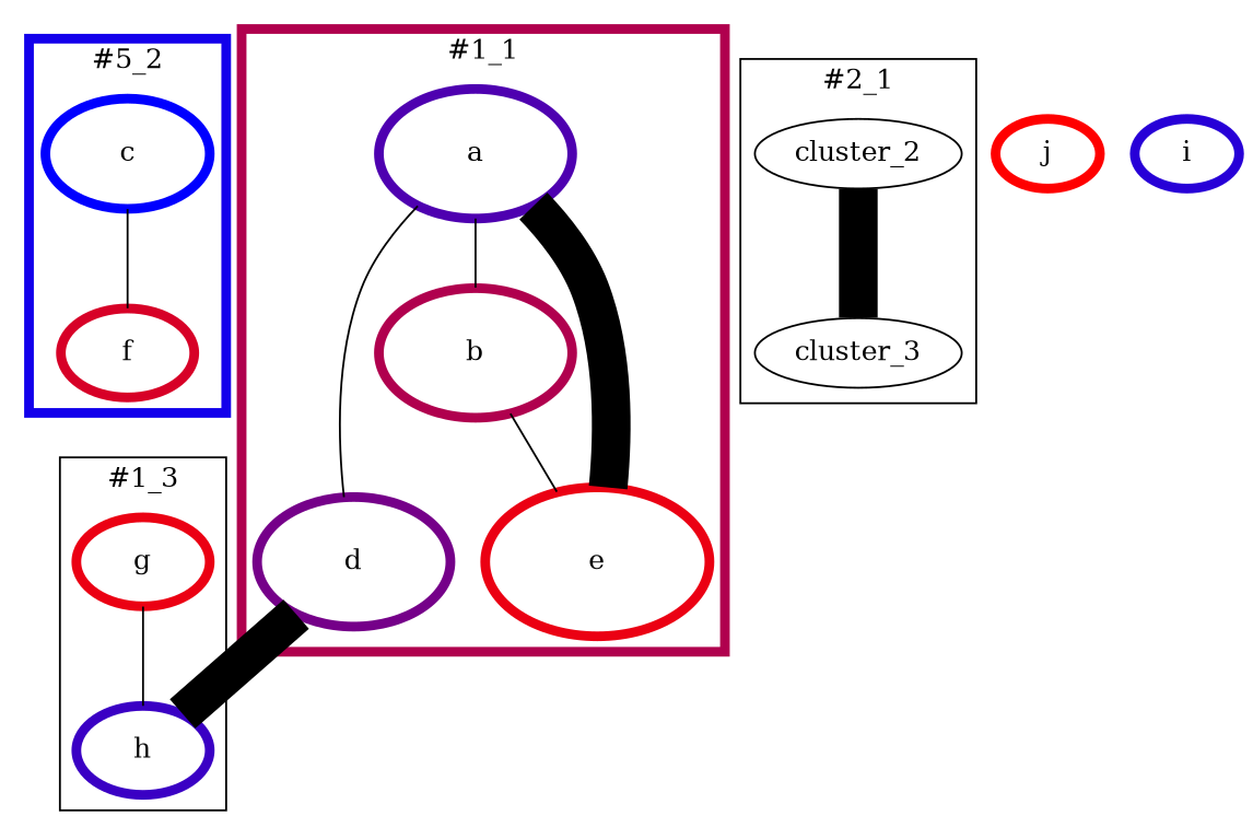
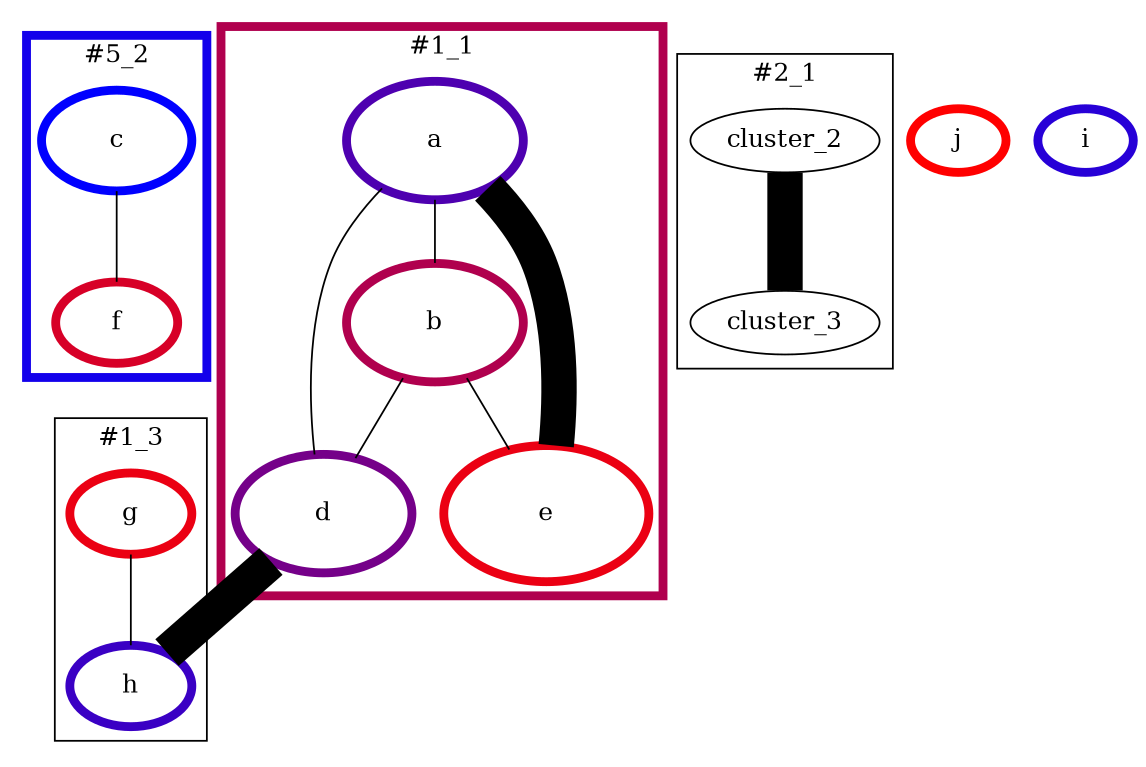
  digraph {
    node [style="setlinewidth(5)"]
    edge [dir=none style="setlinewidth(1)"]
    n1 [color="#0000ff" height=0.7857142855 label=c width=1.17857142825]
    n2 [color="#d70027" height=0.642857143 label=f width=0.9642857144999999]
    n3 [color="#eb0013" height=0.642857143 label=g width=0.9642857144999999]
    n4 [color="#3a00c4" height=0.642857143 label=h width=0.9642857144999999]
    n5 [color="#4e00b0" height=0.9285714285 label=a width=1.39285714275]
    n6 [color="#b0004e" height=0.9285714285 label=b width=1.39285714275]
    n7 [color="#750089" height=0.9285714285 label=d width=1.39285714275]
    n8 [color="#eb0013" height=1.0714285715 label=e width=1.60714285725]
    cluster_2 [style=""]
    cluster_3 [style=""]
    n11 [color="#ff0000" height=0.5 label=j width=0.75]
    n12 [color="#2700d7" height=0.5 label=i width=0.75]
    subgraph cluster_1 {
      color="#1300eb"
      label="#5_2"
      style="setlinewidth(5)"
      n1
      n2
    }
    subgraph cluster_2 {
      label="#1_3"
      n3
      n4
    }
    subgraph cluster_3 {
      color="#b0004e"
      label="#1_1"
      style="setlinewidth(5)"
      n5
      n6
      n7
      n8
    }
    subgraph cluster_4 {
      label="#2_1"
      cluster_2
      cluster_3
    }
    n1 -> n2
    n3 -> n4
    n5 -> n6
    n5 -> n7
    n5 -> n8 [style="setlinewidth(20)"]
+   n6 -> n7
    n6 -> n8
    n7 -> n4 [style="setlinewidth(20)"]
    cluster_2 -> cluster_3 [style="setlinewidth(20)"]
  }
